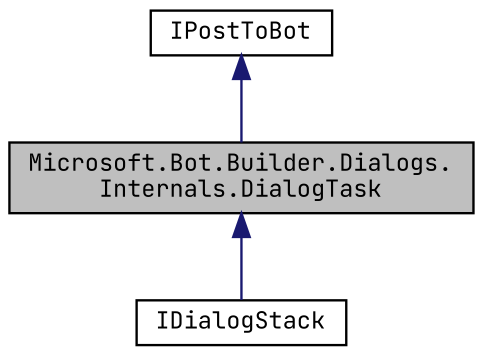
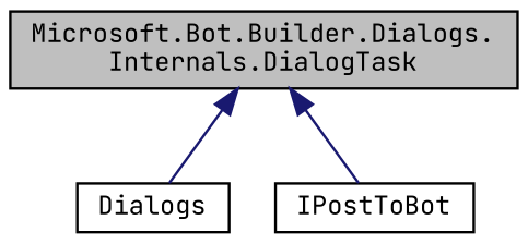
  digraph {
    fontname="JetBrains Mono"
    node [color=black fillcolor=white fontname="JetBrains Mono" fontsize=10 shape=record style=filled]
    edge [color=midnightblue dir=back fontname="JetBrains Mono" fontsize=10 labelfontname=Helvetica labelfontsize=10 style=solid]
    n1 [fillcolor=grey75 fontcolor=black height=0.2 label="Microsoft.Bot.Builder.Dialogs.\lInternals.DialogTask" width=0.4]
-   n2 [height=0.2 label=IDialogStack width=0.4]
+   n2 [height=0.2 label=Dialogs width=0.4]
    n3 [height=0.2 label=IPostToBot width=0.4]
    n1 -> n2
-   n3 -> n1
+   n1 -> n3
  }
